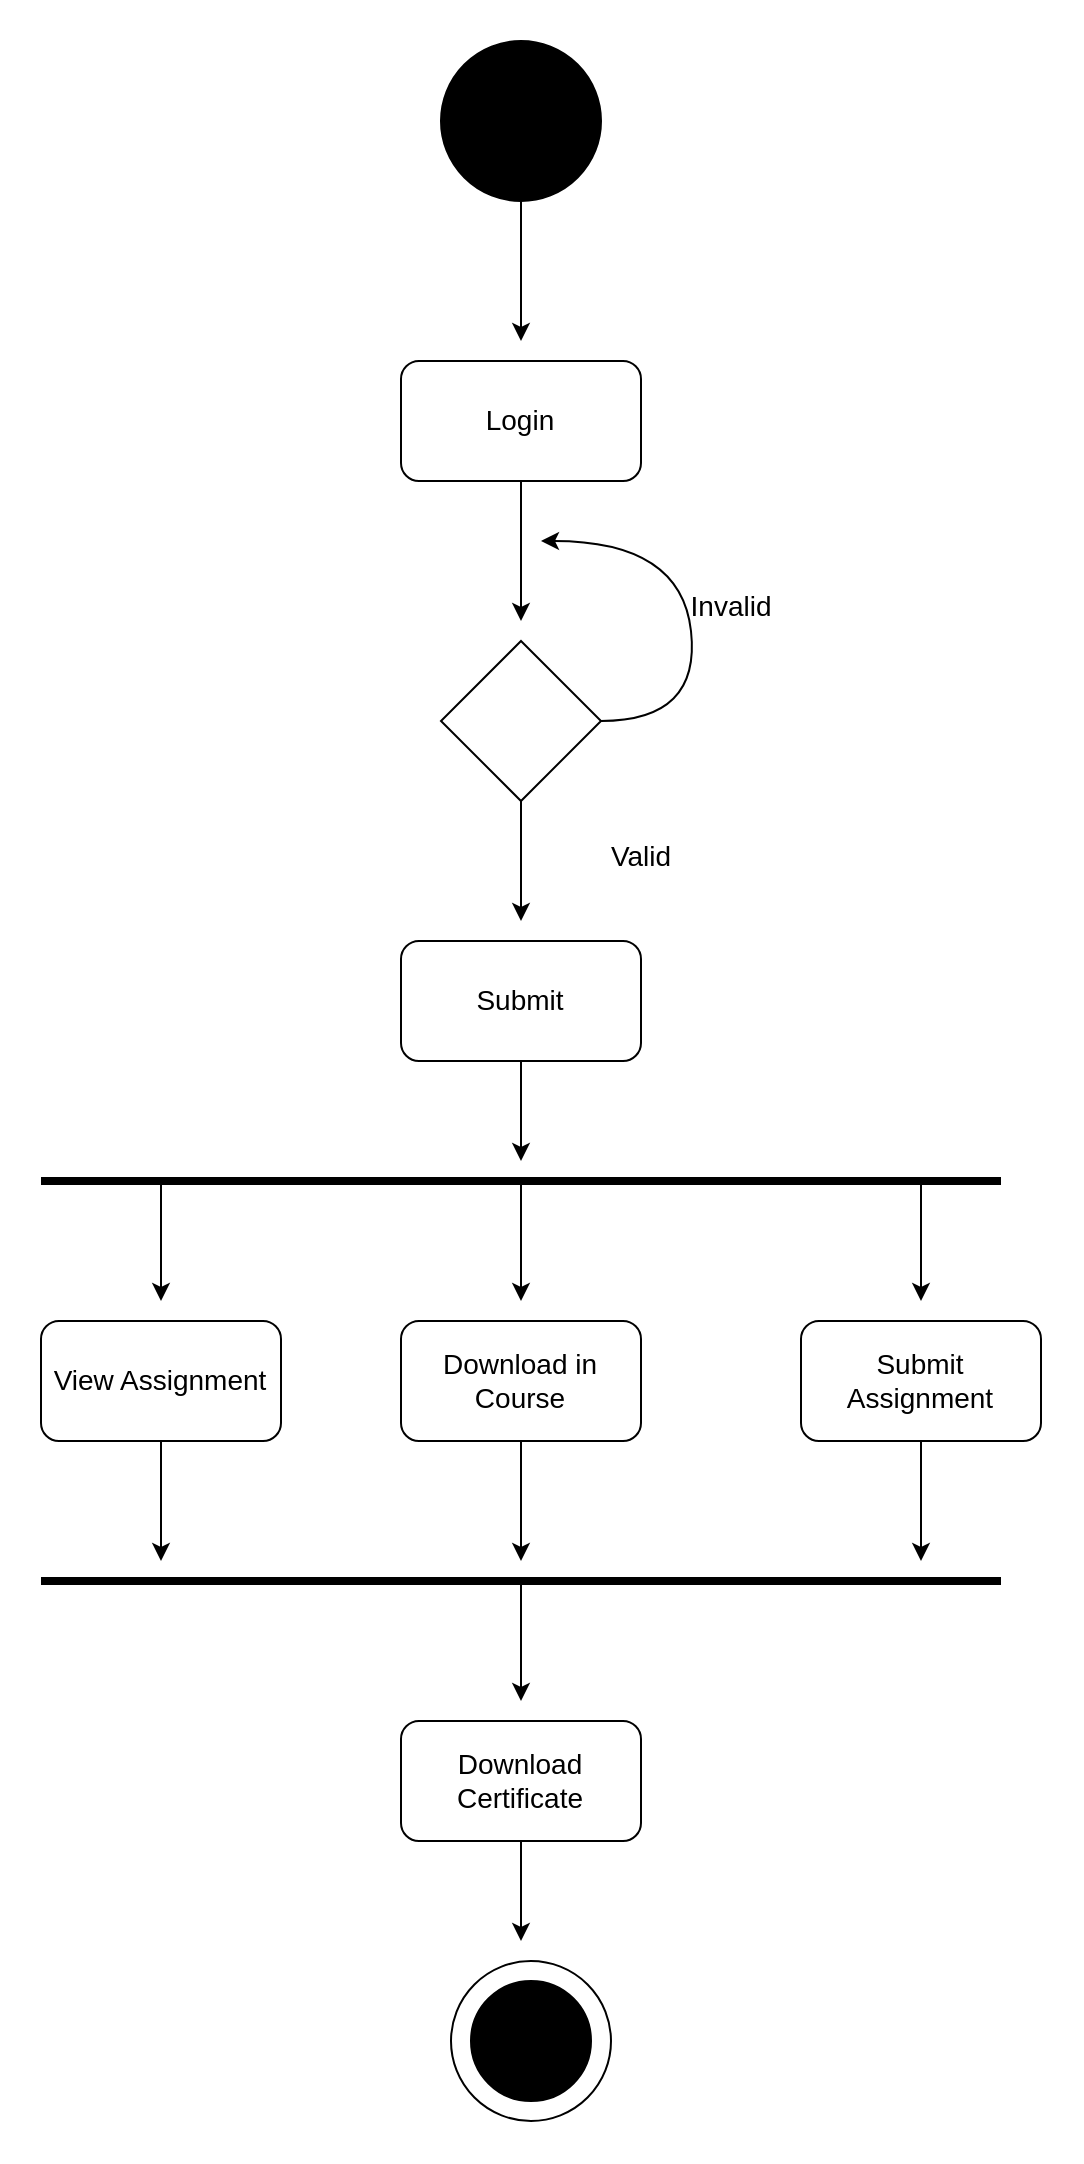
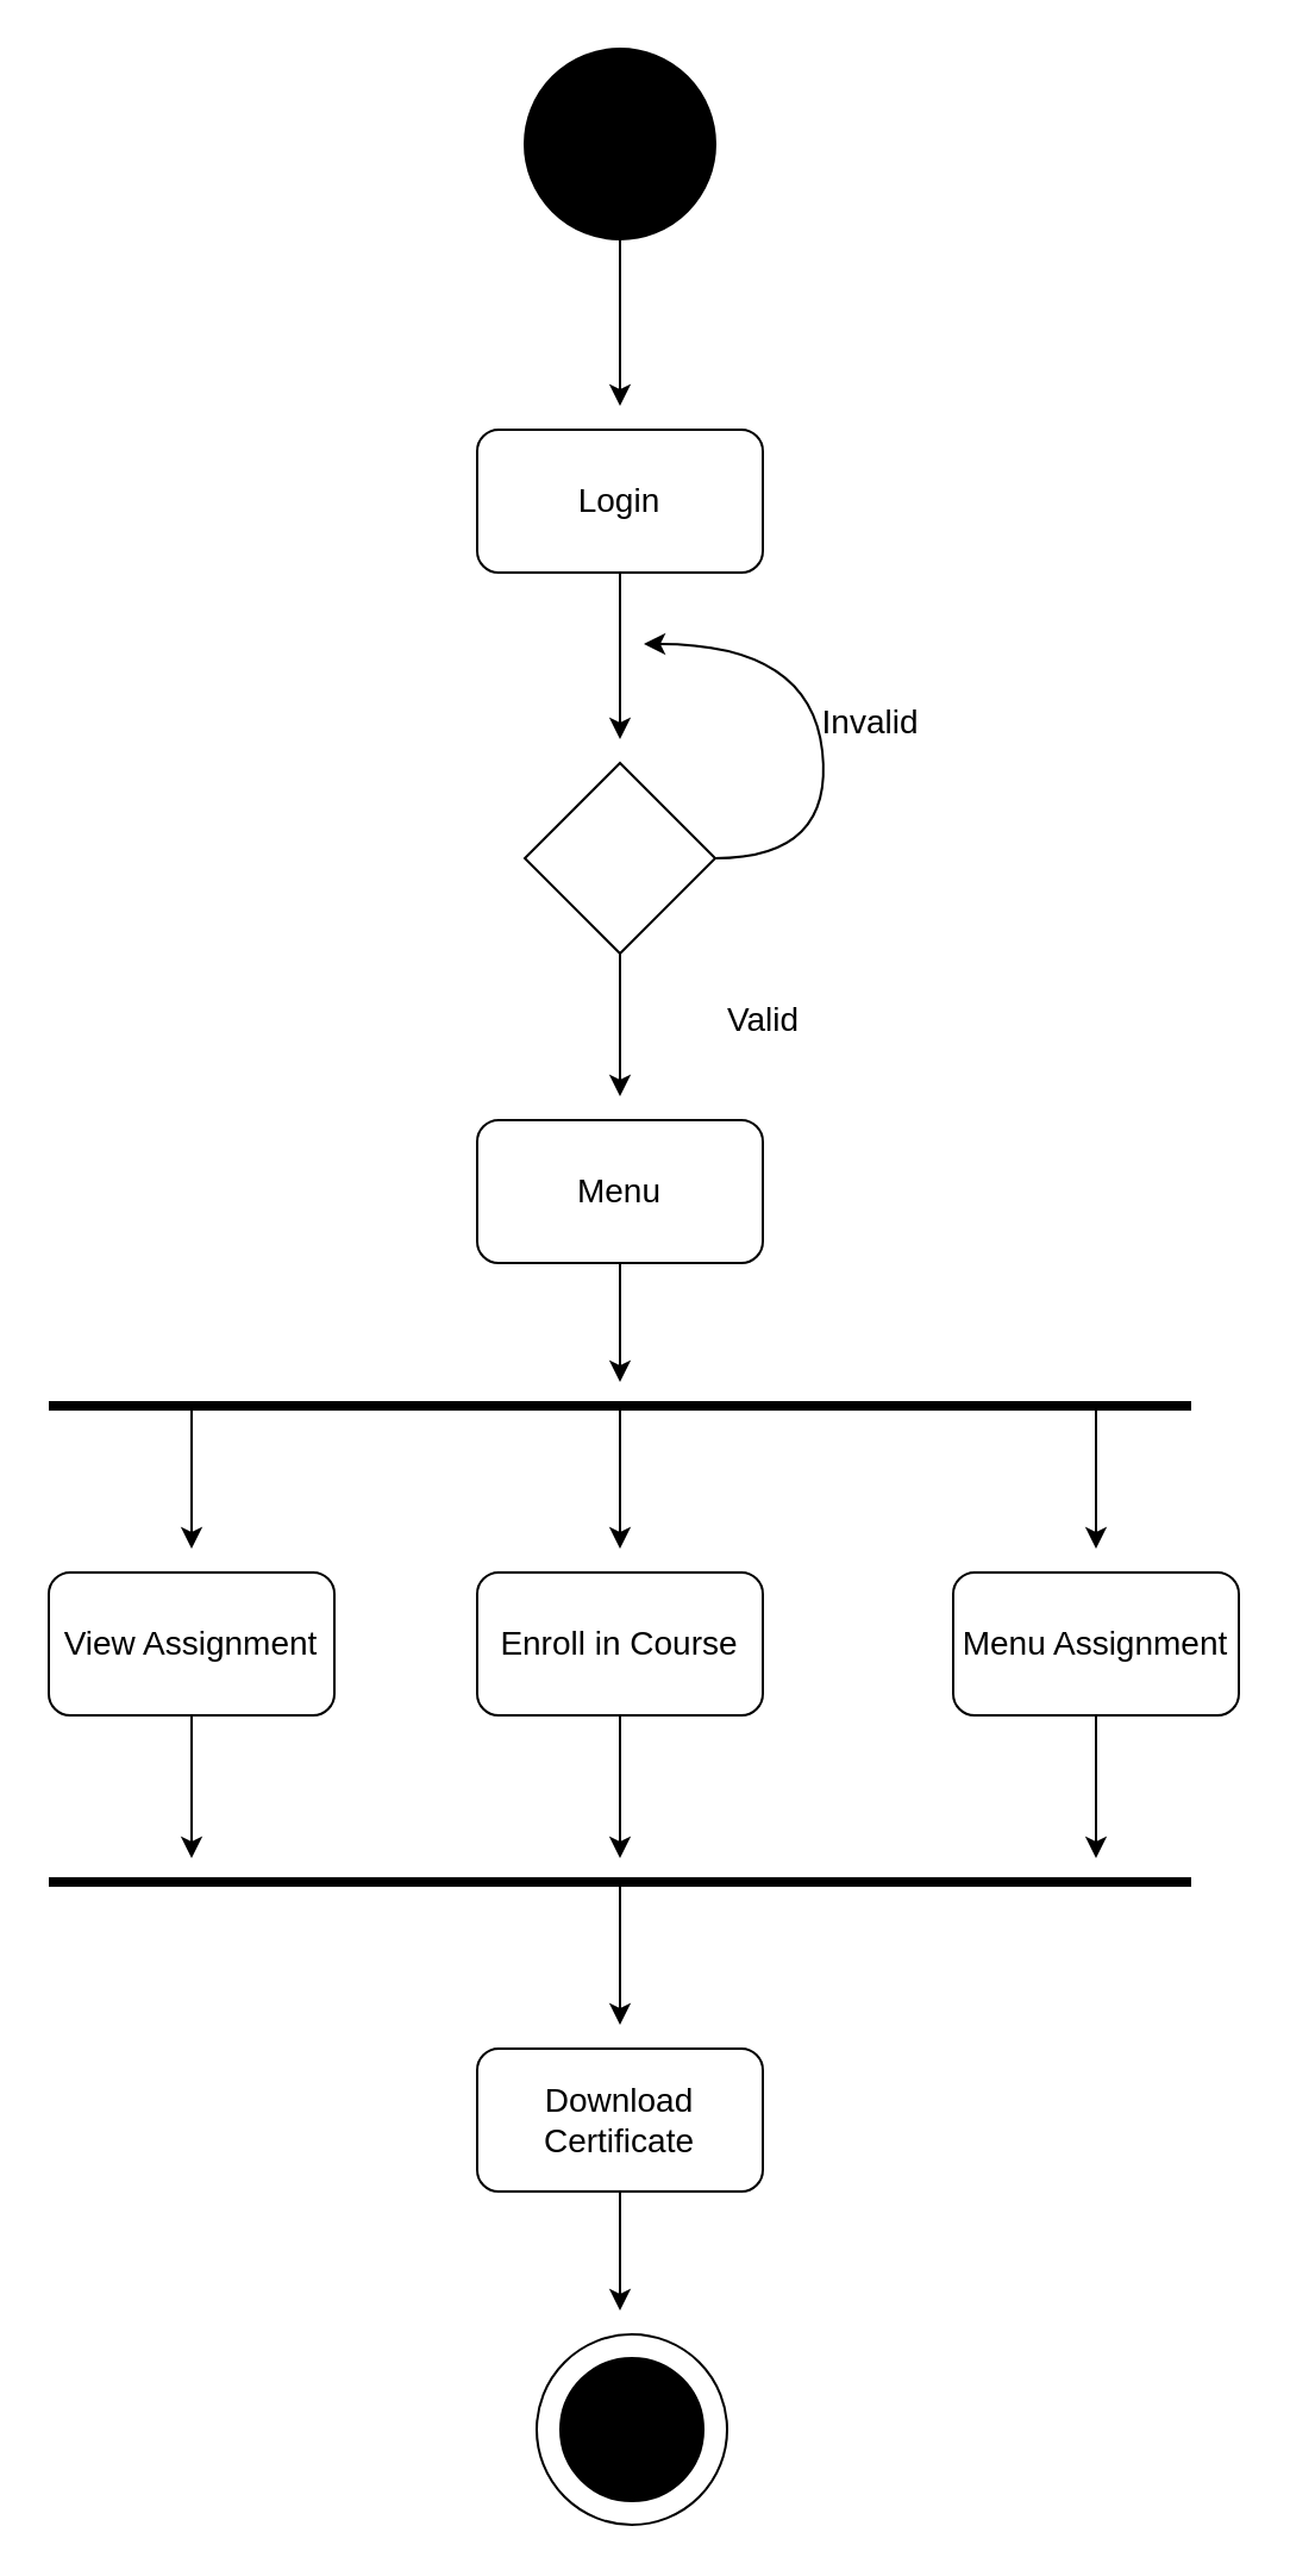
  <mxCell id="0" />
  <mxCell id="1" parent="0" />
  <mxCell id="2" value="" style="ellipse;whiteSpace=wrap;html=1;aspect=fixed;fillColor=#000000;" vertex="1" parent="1"><mxGeometry x="220" y="20" width="80" height="80" as="geometry" /></mxCell>
  <mxCell id="3" value="&lt;font style=&quot;font-size: 14px;&quot;&gt;Login&lt;/font&gt;" style="rounded=1;whiteSpace=wrap;html=1;" vertex="1" parent="1"><mxGeometry x="200" y="180" width="120" height="60" as="geometry" /></mxCell>
- <mxCell id="4" value="&lt;font style=&quot;font-size: 14px;&quot;&gt;Submit&lt;/font&gt;" style="rounded=1;whiteSpace=wrap;html=1;" vertex="1" parent="1"><mxGeometry x="200" y="470" width="120" height="60" as="geometry" /></mxCell>
+ <mxCell id="4" value="&lt;font style=&quot;font-size: 14px;&quot;&gt;Menu&lt;/font&gt;" style="rounded=1;whiteSpace=wrap;html=1;" vertex="1" parent="1"><mxGeometry x="200" y="470" width="120" height="60" as="geometry" /></mxCell>
  <mxCell id="5" value="" style="rhombus;whiteSpace=wrap;html=1;" vertex="1" parent="1"><mxGeometry x="220" y="320" width="80" height="80" as="geometry" /></mxCell>
  <mxCell id="6" value="" style="endArrow=classic;html=1;rounded=0;" edge="1" parent="1"><mxGeometry width="50" height="50" relative="1" as="geometry"><mxPoint x="260" y="100" as="sourcePoint" /><mxPoint x="260" y="170" as="targetPoint" /></mxGeometry></mxCell>
  <mxCell id="7" value="" style="endArrow=classic;html=1;rounded=0;exitX=0.5;exitY=1;exitDx=0;exitDy=0;" edge="1" parent="1" source="3"><mxGeometry width="50" height="50" relative="1" as="geometry"><mxPoint x="240" y="300" as="sourcePoint" /><mxPoint x="260" y="310" as="targetPoint" /></mxGeometry></mxCell>
  <mxCell id="8" value="" style="endArrow=classic;html=1;rounded=0;exitX=0.5;exitY=1;exitDx=0;exitDy=0;" edge="1" parent="1" source="5"><mxGeometry width="50" height="50" relative="1" as="geometry"><mxPoint x="240" y="510" as="sourcePoint" /><mxPoint x="260" y="460" as="targetPoint" /></mxGeometry></mxCell>
  <mxCell id="9" value="&lt;font style=&quot;font-size: 14px;&quot;&gt;Valid&lt;/font&gt;" style="text;html=1;align=center;verticalAlign=middle;resizable=0;points=[];autosize=1;strokeColor=none;fillColor=none;" vertex="1" parent="1"><mxGeometry x="295" y="413" width="50" height="30" as="geometry" /></mxCell>
  <mxCell id="10" value="" style="curved=1;endArrow=classic;html=1;rounded=0;" edge="1" parent="1"><mxGeometry width="50" height="50" relative="1" as="geometry"><mxPoint x="300" y="360" as="sourcePoint" /><mxPoint x="270" y="270" as="targetPoint" /><Array as="points"><mxPoint x="350" y="360" /><mxPoint x="340" y="270" /></Array></mxGeometry></mxCell>
  <mxCell id="11" value="&lt;font style=&quot;font-size: 14px;&quot;&gt;Invalid&lt;/font&gt;" style="text;html=1;align=center;verticalAlign=middle;resizable=0;points=[];autosize=1;strokeColor=none;fillColor=none;" vertex="1" parent="1"><mxGeometry x="335" y="288" width="60" height="30" as="geometry" /></mxCell>
  <mxCell id="12" value="" style="endArrow=none;html=1;rounded=0;strokeWidth=4;" edge="1" parent="1"><mxGeometry width="50" height="50" relative="1" as="geometry"><mxPoint x="20" y="590" as="sourcePoint" /><mxPoint x="500" y="590" as="targetPoint" /></mxGeometry></mxCell>
  <mxCell id="13" value="" style="endArrow=classic;html=1;rounded=0;" edge="1" parent="1"><mxGeometry width="50" height="50" relative="1" as="geometry"><mxPoint x="260" y="530" as="sourcePoint" /><mxPoint x="260" y="580" as="targetPoint" /></mxGeometry></mxCell>
- <mxCell id="14" value="&lt;font style=&quot;font-size: 14px;&quot;&gt;Download in Course&lt;/font&gt;" style="rounded=1;whiteSpace=wrap;html=1;" vertex="1" parent="1"><mxGeometry x="200" y="660" width="120" height="60" as="geometry" /></mxCell>
+ <mxCell id="14" value="&lt;font style=&quot;font-size: 14px;&quot;&gt;Enroll in Course&lt;/font&gt;" style="rounded=1;whiteSpace=wrap;html=1;" vertex="1" parent="1"><mxGeometry x="200" y="660" width="120" height="60" as="geometry" /></mxCell>
  <mxCell id="15" value="&lt;font style=&quot;font-size: 14px;&quot;&gt;View Assignment&lt;/font&gt;" style="rounded=1;whiteSpace=wrap;html=1;" vertex="1" parent="1"><mxGeometry x="20" y="660" width="120" height="60" as="geometry" /></mxCell>
  <mxCell id="16" value="" style="endArrow=classic;html=1;rounded=0;" edge="1" parent="1"><mxGeometry width="50" height="50" relative="1" as="geometry"><mxPoint x="80" y="590" as="sourcePoint" /><mxPoint x="80" y="650" as="targetPoint" /></mxGeometry></mxCell>
- <mxCell id="17" value="&lt;font style=&quot;font-size: 14px;&quot;&gt;Submit Assignment&lt;/font&gt;" style="rounded=1;whiteSpace=wrap;html=1;" vertex="1" parent="1"><mxGeometry x="400" y="660" width="120" height="60" as="geometry" /></mxCell>
+ <mxCell id="17" value="&lt;font style=&quot;font-size: 14px;&quot;&gt;Menu Assignment&lt;/font&gt;" style="rounded=1;whiteSpace=wrap;html=1;" vertex="1" parent="1"><mxGeometry x="400" y="660" width="120" height="60" as="geometry" /></mxCell>
  <mxCell id="18" value="" style="endArrow=classic;html=1;rounded=0;" edge="1" parent="1"><mxGeometry width="50" height="50" relative="1" as="geometry"><mxPoint x="260" y="590" as="sourcePoint" /><mxPoint x="260" y="650" as="targetPoint" /></mxGeometry></mxCell>
  <mxCell id="19" value="" style="endArrow=classic;html=1;rounded=0;" edge="1" parent="1"><mxGeometry width="50" height="50" relative="1" as="geometry"><mxPoint x="460" y="590" as="sourcePoint" /><mxPoint x="460" y="650" as="targetPoint" /></mxGeometry></mxCell>
  <mxCell id="20" value="" style="endArrow=none;html=1;rounded=0;strokeWidth=4;" edge="1" parent="1"><mxGeometry width="50" height="50" relative="1" as="geometry"><mxPoint x="20" y="790" as="sourcePoint" /><mxPoint x="500" y="790" as="targetPoint" /></mxGeometry></mxCell>
  <mxCell id="21" value="" style="endArrow=classic;html=1;rounded=0;" edge="1" parent="1"><mxGeometry width="50" height="50" relative="1" as="geometry"><mxPoint x="80" y="720" as="sourcePoint" /><mxPoint x="80" y="780" as="targetPoint" /></mxGeometry></mxCell>
  <mxCell id="22" value="" style="endArrow=classic;html=1;rounded=0;" edge="1" parent="1"><mxGeometry width="50" height="50" relative="1" as="geometry"><mxPoint x="260" y="720" as="sourcePoint" /><mxPoint x="260" y="780" as="targetPoint" /></mxGeometry></mxCell>
  <mxCell id="23" value="" style="endArrow=classic;html=1;rounded=0;" edge="1" parent="1"><mxGeometry width="50" height="50" relative="1" as="geometry"><mxPoint x="460" y="720" as="sourcePoint" /><mxPoint x="460" y="780" as="targetPoint" /></mxGeometry></mxCell>
  <mxCell id="24" value="&lt;font style=&quot;font-size: 14px;&quot;&gt;Download Certificate&lt;/font&gt;" style="rounded=1;whiteSpace=wrap;html=1;" vertex="1" parent="1"><mxGeometry x="200" y="860" width="120" height="60" as="geometry" /></mxCell>
  <mxCell id="25" value="" style="endArrow=classic;html=1;rounded=0;" edge="1" parent="1"><mxGeometry width="50" height="50" relative="1" as="geometry"><mxPoint x="260" y="790" as="sourcePoint" /><mxPoint x="260" y="850" as="targetPoint" /></mxGeometry></mxCell>
  <mxCell id="26" value="" style="ellipse;whiteSpace=wrap;html=1;aspect=fixed;" vertex="1" parent="1"><mxGeometry x="225" y="980" width="80" height="80" as="geometry" /></mxCell>
  <mxCell id="27" value="" style="endArrow=classic;html=1;rounded=0;" edge="1" parent="1"><mxGeometry width="50" height="50" relative="1" as="geometry"><mxPoint x="260" y="920" as="sourcePoint" /><mxPoint x="260" y="970" as="targetPoint" /></mxGeometry></mxCell>
  <mxCell id="28" value="" style="ellipse;whiteSpace=wrap;html=1;aspect=fixed;fillColor=#000000;" vertex="1" parent="1"><mxGeometry x="235" y="990" width="60" height="60" as="geometry" /></mxCell>
